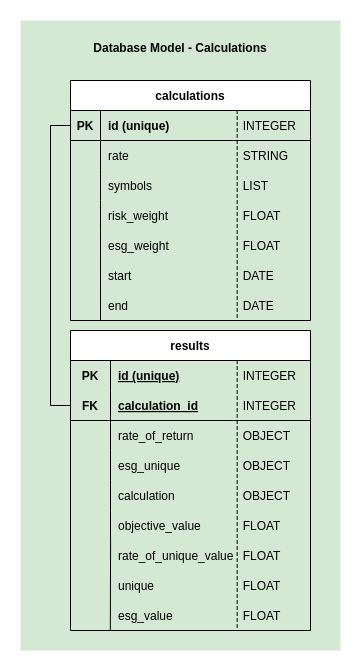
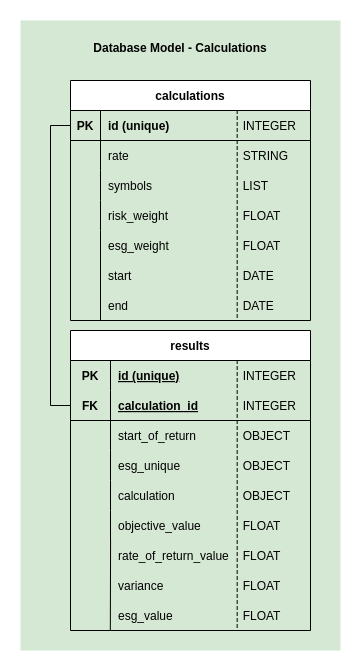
  <mxCell id="0" />
  <mxCell id="1" parent="0" />
  <mxCell id="2" value="&lt;br&gt;Database Model - Calculations" style="rounded=0;whiteSpace=wrap;html=1;verticalAlign=top;fontStyle=1;strokeWidth=0;strokeColor=none;fillColor=#d5e8d4;" parent="1" vertex="1"><mxGeometry x="20" width="320" height="630" as="geometry" y="20" /></mxCell>
  <mxCell id="3" value="" style="group" parent="1" vertex="1" connectable="0"><mxGeometry x="70" y="330" width="240" height="300" as="geometry" /></mxCell>
  <mxCell id="4" value="results" style="shape=table;startSize=30;container=1;collapsible=1;childLayout=tableLayout;fixedRows=1;rowLines=0;fontStyle=1;align=center;resizeLast=1;" parent="3" vertex="1"><mxGeometry width="240" height="300" as="geometry" /></mxCell>
  <mxCell id="5" value="" style="shape=tableRow;horizontal=0;startSize=0;swimlaneHead=0;swimlaneBody=0;fillColor=none;collapsible=0;dropTarget=0;points=[[0,0.5],[1,0.5]];portConstraint=eastwest;top=0;left=0;right=0;bottom=0;" parent="4" vertex="1"><mxGeometry y="30" width="240" height="30" as="geometry" /></mxCell>
  <mxCell id="6" value="PK" style="shape=partialRectangle;connectable=0;fillColor=none;top=0;left=0;bottom=0;right=0;fontStyle=1;overflow=hidden;" parent="5" vertex="1"><mxGeometry width="40" height="30" as="geometry"><mxRectangle width="40" height="30" as="alternateBounds" /></mxGeometry></mxCell>
  <mxCell id="7" value="id (unique)" style="shape=partialRectangle;connectable=0;fillColor=none;top=0;left=0;bottom=0;right=0;align=left;spacingLeft=6;fontStyle=5;overflow=hidden;" parent="5" vertex="1"><mxGeometry x="40" width="200" height="30" as="geometry"><mxRectangle width="200" height="30" as="alternateBounds" /></mxGeometry></mxCell>
  <mxCell id="8" value="" style="shape=tableRow;horizontal=0;startSize=0;swimlaneHead=0;swimlaneBody=0;fillColor=none;collapsible=0;dropTarget=0;points=[[0,0.5],[1,0.5]];portConstraint=eastwest;top=0;left=0;right=0;bottom=1;" parent="4" vertex="1"><mxGeometry y="60" width="240" height="30" as="geometry" /></mxCell>
  <mxCell id="9" value="FK" style="shape=partialRectangle;connectable=0;fillColor=none;top=0;left=0;bottom=0;right=0;fontStyle=1;overflow=hidden;" parent="8" vertex="1"><mxGeometry width="40" height="30" as="geometry"><mxRectangle width="40" height="30" as="alternateBounds" /></mxGeometry></mxCell>
  <mxCell id="10" value="calculation_id" style="shape=partialRectangle;connectable=0;fillColor=none;top=0;left=0;bottom=0;right=0;align=left;spacingLeft=6;fontStyle=5;overflow=hidden;" parent="8" vertex="1"><mxGeometry x="40" width="200" height="30" as="geometry"><mxRectangle width="200" height="30" as="alternateBounds" /></mxGeometry></mxCell>
  <mxCell id="11" value="" style="shape=tableRow;horizontal=0;startSize=0;swimlaneHead=0;swimlaneBody=0;fillColor=none;collapsible=0;dropTarget=0;points=[[0,0.5],[1,0.5]];portConstraint=eastwest;top=0;left=0;right=0;bottom=0;" parent="4" vertex="1"><mxGeometry y="90" width="240" height="30" as="geometry" /></mxCell>
  <mxCell id="12" value="" style="shape=partialRectangle;connectable=0;fillColor=none;top=0;left=0;bottom=0;right=0;editable=1;overflow=hidden;" parent="11" vertex="1"><mxGeometry width="40" height="30" as="geometry"><mxRectangle width="40" height="30" as="alternateBounds" /></mxGeometry></mxCell>
- <mxCell id="13" value="rate_of_return" style="shape=partialRectangle;connectable=0;fillColor=none;top=0;left=0;bottom=0;right=0;align=left;spacingLeft=6;overflow=hidden;" parent="11" vertex="1"><mxGeometry x="40" width="200" height="30" as="geometry"><mxRectangle width="200" height="30" as="alternateBounds" /></mxGeometry></mxCell>
+ <mxCell id="13" value="start_of_return" style="shape=partialRectangle;connectable=0;fillColor=none;top=0;left=0;bottom=0;right=0;align=left;spacingLeft=6;overflow=hidden;" parent="11" vertex="1"><mxGeometry x="40" width="200" height="30" as="geometry"><mxRectangle width="200" height="30" as="alternateBounds" /></mxGeometry></mxCell>
  <mxCell id="14" value="" style="shape=tableRow;horizontal=0;startSize=0;swimlaneHead=0;swimlaneBody=0;fillColor=none;collapsible=0;dropTarget=0;points=[[0,0.5],[1,0.5]];portConstraint=eastwest;top=0;left=0;right=0;bottom=0;" parent="4" vertex="1"><mxGeometry y="120" width="240" height="30" as="geometry" /></mxCell>
  <mxCell id="15" value="" style="shape=partialRectangle;connectable=0;fillColor=none;top=0;left=0;bottom=0;right=0;editable=1;overflow=hidden;" parent="14" vertex="1"><mxGeometry width="40" height="30" as="geometry"><mxRectangle width="40" height="30" as="alternateBounds" /></mxGeometry></mxCell>
  <mxCell id="16" value="esg_unique" style="shape=partialRectangle;connectable=0;fillColor=none;top=0;left=0;bottom=0;right=0;align=left;spacingLeft=6;overflow=hidden;" parent="14" vertex="1"><mxGeometry x="40" width="200" height="30" as="geometry"><mxRectangle width="200" height="30" as="alternateBounds" /></mxGeometry></mxCell>
  <mxCell id="17" value="" style="shape=tableRow;horizontal=0;startSize=0;swimlaneHead=0;swimlaneBody=0;fillColor=none;collapsible=0;dropTarget=0;points=[[0,0.5],[1,0.5]];portConstraint=eastwest;top=0;left=0;right=0;bottom=0;" parent="4" vertex="1"><mxGeometry y="150" width="240" height="30" as="geometry" /></mxCell>
  <mxCell id="18" value="" style="shape=partialRectangle;connectable=0;fillColor=none;top=0;left=0;bottom=0;right=0;editable=1;overflow=hidden;" parent="17" vertex="1"><mxGeometry width="40" height="30" as="geometry"><mxRectangle width="40" height="30" as="alternateBounds" /></mxGeometry></mxCell>
  <mxCell id="19" value="calculation" style="shape=partialRectangle;connectable=0;fillColor=none;top=0;left=0;bottom=0;right=0;align=left;spacingLeft=6;overflow=hidden;" parent="17" vertex="1"><mxGeometry x="40" width="200" height="30" as="geometry"><mxRectangle width="200" height="30" as="alternateBounds" /></mxGeometry></mxCell>
  <mxCell id="20" value="" style="shape=tableRow;horizontal=0;startSize=0;swimlaneHead=0;swimlaneBody=0;fillColor=none;collapsible=0;dropTarget=0;points=[[0,0.5],[1,0.5]];portConstraint=eastwest;top=0;left=0;right=0;bottom=0;" parent="4" vertex="1"><mxGeometry y="180" width="240" height="30" as="geometry" /></mxCell>
  <mxCell id="21" value="" style="shape=partialRectangle;connectable=0;fillColor=none;top=0;left=0;bottom=0;right=0;editable=1;overflow=hidden;" parent="20" vertex="1"><mxGeometry width="40" height="30" as="geometry"><mxRectangle width="40" height="30" as="alternateBounds" /></mxGeometry></mxCell>
  <mxCell id="22" value="objective_value" style="shape=partialRectangle;connectable=0;fillColor=none;top=0;left=0;bottom=0;right=0;align=left;spacingLeft=6;overflow=hidden;" parent="20" vertex="1"><mxGeometry x="40" width="200" height="30" as="geometry"><mxRectangle width="200" height="30" as="alternateBounds" /></mxGeometry></mxCell>
  <mxCell id="23" value="  INTEGER" style="shape=partialRectangle;fillColor=none;align=left;verticalAlign=middle;strokeColor=none;spacingLeft=34;rotatable=0;points=[[0,0.5],[1,0.5]];portConstraint=eastwest;dropTarget=0;" parent="3" vertex="1"><mxGeometry x="130" y="30" width="110" height="30" as="geometry" /></mxCell>
  <mxCell id="24" value="" style="shape=partialRectangle;top=0;left=0;bottom=0;fillColor=none;stokeWidth=1;dashed=1;align=left;verticalAlign=middle;spacingLeft=4;spacingRight=4;overflow=hidden;rotatable=0;points=[];portConstraint=eastwest;part=1;" parent="23" vertex="1" connectable="0"><mxGeometry width="36.667" height="30" as="geometry" /></mxCell>
  <mxCell id="25" value="  INTEGER" style="shape=partialRectangle;fillColor=none;align=left;verticalAlign=middle;strokeColor=none;spacingLeft=34;rotatable=0;points=[[0,0.5],[1,0.5]];portConstraint=eastwest;dropTarget=0;" parent="3" vertex="1"><mxGeometry x="130" y="60" width="110" height="30" as="geometry" /></mxCell>
  <mxCell id="26" value="" style="shape=partialRectangle;top=0;left=0;bottom=0;fillColor=none;stokeWidth=1;dashed=1;align=left;verticalAlign=middle;spacingLeft=4;spacingRight=4;overflow=hidden;rotatable=0;points=[];portConstraint=eastwest;part=1;" parent="25" vertex="1" connectable="0"><mxGeometry width="36.667" height="30" as="geometry" /></mxCell>
  <mxCell id="27" value="  OBJECT" style="shape=partialRectangle;fillColor=none;align=left;verticalAlign=middle;strokeColor=none;spacingLeft=34;rotatable=0;points=[[0,0.5],[1,0.5]];portConstraint=eastwest;dropTarget=0;" parent="3" vertex="1"><mxGeometry x="130" y="90" width="110" height="30" as="geometry" /></mxCell>
  <mxCell id="28" value="" style="shape=partialRectangle;top=0;left=0;bottom=0;fillColor=none;stokeWidth=1;dashed=1;align=left;verticalAlign=middle;spacingLeft=4;spacingRight=4;overflow=hidden;rotatable=0;points=[];portConstraint=eastwest;part=1;" parent="27" vertex="1" connectable="0"><mxGeometry width="36.667" height="30" as="geometry" /></mxCell>
  <mxCell id="29" value="  OBJECT" style="shape=partialRectangle;fillColor=none;align=left;verticalAlign=middle;strokeColor=none;spacingLeft=34;rotatable=0;points=[[0,0.5],[1,0.5]];portConstraint=eastwest;dropTarget=0;" parent="3" vertex="1"><mxGeometry x="130" y="120" width="110" height="30" as="geometry" /></mxCell>
  <mxCell id="30" value="" style="shape=partialRectangle;top=0;left=0;bottom=0;fillColor=none;stokeWidth=1;dashed=1;align=left;verticalAlign=middle;spacingLeft=4;spacingRight=4;overflow=hidden;rotatable=0;points=[];portConstraint=eastwest;part=1;" parent="29" vertex="1" connectable="0"><mxGeometry width="36.667" height="30" as="geometry" /></mxCell>
  <mxCell id="31" value="  OBJECT" style="shape=partialRectangle;fillColor=none;align=left;verticalAlign=middle;strokeColor=none;spacingLeft=34;rotatable=0;points=[[0,0.5],[1,0.5]];portConstraint=eastwest;dropTarget=0;" parent="3" vertex="1"><mxGeometry x="130" y="150" width="110" height="30" as="geometry" /></mxCell>
  <mxCell id="32" value="" style="shape=partialRectangle;top=0;left=0;bottom=0;fillColor=none;stokeWidth=1;dashed=1;align=left;verticalAlign=middle;spacingLeft=4;spacingRight=4;overflow=hidden;rotatable=0;points=[];portConstraint=eastwest;part=1;" parent="31" vertex="1" connectable="0"><mxGeometry width="36.667" height="30" as="geometry" /></mxCell>
  <mxCell id="33" value="  FLOAT" style="shape=partialRectangle;fillColor=none;align=left;verticalAlign=middle;strokeColor=none;spacingLeft=34;rotatable=0;points=[[0,0.5],[1,0.5]];portConstraint=eastwest;dropTarget=0;" parent="3" vertex="1"><mxGeometry x="130" y="180" width="110" height="30" as="geometry" /></mxCell>
  <mxCell id="34" value="" style="shape=partialRectangle;top=0;left=0;bottom=0;fillColor=none;stokeWidth=1;dashed=1;align=left;verticalAlign=middle;spacingLeft=4;spacingRight=4;overflow=hidden;rotatable=0;points=[];portConstraint=eastwest;part=1;" parent="33" vertex="1" connectable="0"><mxGeometry width="36.667" height="30" as="geometry" /></mxCell>
  <mxCell id="35" value="" style="group" parent="1" vertex="1" connectable="0"><mxGeometry x="70" y="80" width="240" height="240" as="geometry" /></mxCell>
  <mxCell id="36" value="calculations" style="shape=table;startSize=30;container=1;collapsible=1;childLayout=tableLayout;fixedRows=1;rowLines=0;fontStyle=1;align=center;resizeLast=1;" parent="35" vertex="1"><mxGeometry width="240" height="240" as="geometry" /></mxCell>
  <mxCell id="37" value="" style="shape=tableRow;horizontal=0;startSize=0;swimlaneHead=0;swimlaneBody=0;fillColor=none;collapsible=0;dropTarget=0;points=[[0,0.5],[1,0.5]];portConstraint=eastwest;top=0;left=0;right=0;bottom=1;" parent="36" vertex="1"><mxGeometry y="30" width="240" height="30" as="geometry" /></mxCell>
  <mxCell id="38" value="PK" style="shape=partialRectangle;connectable=0;fillColor=none;top=0;left=0;bottom=0;right=0;fontStyle=1;overflow=hidden;" parent="37" vertex="1"><mxGeometry width="30" height="30" as="geometry"><mxRectangle width="30" height="30" as="alternateBounds" /></mxGeometry></mxCell>
  <mxCell id="39" value="id (unique)" style="shape=partialRectangle;connectable=0;fillColor=none;top=0;left=0;bottom=0;right=0;align=left;spacingLeft=6;fontStyle=1;overflow=hidden;" parent="37" vertex="1"><mxGeometry x="30" width="210" height="30" as="geometry"><mxRectangle width="210" height="30" as="alternateBounds" /></mxGeometry></mxCell>
  <mxCell id="40" value="" style="shape=tableRow;horizontal=0;startSize=0;swimlaneHead=0;swimlaneBody=0;fillColor=none;collapsible=0;dropTarget=0;points=[[0,0.5],[1,0.5]];portConstraint=eastwest;top=0;left=0;right=0;bottom=0;" parent="36" vertex="1"><mxGeometry y="60" width="240" height="30" as="geometry" /></mxCell>
  <mxCell id="41" value="" style="shape=partialRectangle;connectable=0;fillColor=none;top=0;left=0;bottom=0;right=0;editable=1;overflow=hidden;" parent="40" vertex="1"><mxGeometry width="30" height="30" as="geometry"><mxRectangle width="30" height="30" as="alternateBounds" /></mxGeometry></mxCell>
  <mxCell id="42" value="rate" style="shape=partialRectangle;connectable=0;fillColor=none;top=0;left=0;bottom=0;right=0;align=left;spacingLeft=6;overflow=hidden;" parent="40" vertex="1"><mxGeometry x="30" width="210" height="30" as="geometry"><mxRectangle width="210" height="30" as="alternateBounds" /></mxGeometry></mxCell>
  <mxCell id="43" value="" style="shape=tableRow;horizontal=0;startSize=0;swimlaneHead=0;swimlaneBody=0;fillColor=none;collapsible=0;dropTarget=0;points=[[0,0.5],[1,0.5]];portConstraint=eastwest;top=0;left=0;right=0;bottom=0;" parent="36" vertex="1"><mxGeometry y="90" width="240" height="30" as="geometry" /></mxCell>
  <mxCell id="44" value="" style="shape=partialRectangle;connectable=0;fillColor=none;top=0;left=0;bottom=0;right=0;editable=1;overflow=hidden;" parent="43" vertex="1"><mxGeometry width="30" height="30" as="geometry"><mxRectangle width="30" height="30" as="alternateBounds" /></mxGeometry></mxCell>
  <mxCell id="45" value="symbols" style="shape=partialRectangle;connectable=0;fillColor=none;top=0;left=0;bottom=0;right=0;align=left;spacingLeft=6;overflow=hidden;" parent="43" vertex="1"><mxGeometry x="30" width="210" height="30" as="geometry"><mxRectangle width="210" height="30" as="alternateBounds" /></mxGeometry></mxCell>
  <mxCell id="46" value="" style="shape=tableRow;horizontal=0;startSize=0;swimlaneHead=0;swimlaneBody=0;fillColor=none;collapsible=0;dropTarget=0;points=[[0,0.5],[1,0.5]];portConstraint=eastwest;top=0;left=0;right=0;bottom=0;" parent="36" vertex="1"><mxGeometry y="120" width="240" height="30" as="geometry" /></mxCell>
  <mxCell id="47" value="" style="shape=partialRectangle;connectable=0;fillColor=none;top=0;left=0;bottom=0;right=0;editable=1;overflow=hidden;" parent="46" vertex="1"><mxGeometry width="30" height="30" as="geometry"><mxRectangle width="30" height="30" as="alternateBounds" /></mxGeometry></mxCell>
  <mxCell id="48" value="risk_weight" style="shape=partialRectangle;connectable=0;fillColor=none;top=0;left=0;bottom=0;right=0;align=left;spacingLeft=6;overflow=hidden;" parent="46" vertex="1"><mxGeometry x="30" width="210" height="30" as="geometry"><mxRectangle width="210" height="30" as="alternateBounds" /></mxGeometry></mxCell>
  <mxCell id="49" value="  INTEGER" style="shape=partialRectangle;fillColor=none;align=left;verticalAlign=middle;strokeColor=none;spacingLeft=34;rotatable=0;points=[[0,0.5],[1,0.5]];portConstraint=eastwest;dropTarget=0;" parent="35" vertex="1"><mxGeometry x="130" y="30" width="110" height="30" as="geometry" /></mxCell>
  <mxCell id="50" value="" style="shape=partialRectangle;top=0;left=0;bottom=0;fillColor=none;stokeWidth=1;dashed=1;align=left;verticalAlign=middle;spacingLeft=4;spacingRight=4;overflow=hidden;rotatable=0;points=[];portConstraint=eastwest;part=1;" parent="49" vertex="1" connectable="0"><mxGeometry width="36.667" height="30" as="geometry" /></mxCell>
  <mxCell id="51" value="  STRING" style="shape=partialRectangle;fillColor=none;align=left;verticalAlign=middle;strokeColor=none;spacingLeft=34;rotatable=0;points=[[0,0.5],[1,0.5]];portConstraint=eastwest;dropTarget=0;" parent="35" vertex="1"><mxGeometry x="130" y="60" width="110" height="30" as="geometry" /></mxCell>
  <mxCell id="52" value="" style="shape=partialRectangle;top=0;left=0;bottom=0;fillColor=none;stokeWidth=1;dashed=1;align=left;verticalAlign=middle;spacingLeft=4;spacingRight=4;overflow=hidden;rotatable=0;points=[];portConstraint=eastwest;part=1;" parent="51" vertex="1" connectable="0"><mxGeometry width="36.667" height="30" as="geometry" /></mxCell>
  <mxCell id="53" value="  LIST" style="shape=partialRectangle;fillColor=none;align=left;verticalAlign=middle;strokeColor=none;spacingLeft=34;rotatable=0;points=[[0,0.5],[1,0.5]];portConstraint=eastwest;dropTarget=0;" parent="35" vertex="1"><mxGeometry x="130" y="90" width="110" height="30" as="geometry" /></mxCell>
  <mxCell id="54" value="" style="shape=partialRectangle;top=0;left=0;bottom=0;fillColor=none;stokeWidth=1;dashed=1;align=left;verticalAlign=middle;spacingLeft=4;spacingRight=4;overflow=hidden;rotatable=0;points=[];portConstraint=eastwest;part=1;" parent="53" vertex="1" connectable="0"><mxGeometry width="36.667" height="30" as="geometry" /></mxCell>
  <mxCell id="55" value="  FLOAT" style="shape=partialRectangle;fillColor=none;align=left;verticalAlign=middle;strokeColor=none;spacingLeft=34;rotatable=0;points=[[0,0.5],[1,0.5]];portConstraint=eastwest;dropTarget=0;" parent="35" vertex="1"><mxGeometry x="130" y="120" width="110" height="30" as="geometry" /></mxCell>
  <mxCell id="56" value="" style="shape=partialRectangle;top=0;left=0;bottom=0;fillColor=none;stokeWidth=1;dashed=1;align=left;verticalAlign=middle;spacingLeft=4;spacingRight=4;overflow=hidden;rotatable=0;points=[];portConstraint=eastwest;part=1;" parent="55" vertex="1" connectable="0"><mxGeometry width="36.667" height="30" as="geometry" /></mxCell>
  <mxCell id="57" value="start" style="shape=partialRectangle;connectable=0;fillColor=none;top=0;left=0;bottom=0;right=0;align=left;spacingLeft=6;overflow=hidden;" vertex="1" parent="35"><mxGeometry x="30" y="180" width="210" height="30" as="geometry"><mxRectangle width="210" height="30" as="alternateBounds" /></mxGeometry></mxCell>
  <mxCell id="58" value="  DATE" style="shape=partialRectangle;fillColor=none;align=left;verticalAlign=middle;strokeColor=none;spacingLeft=34;rotatable=0;points=[[0,0.5],[1,0.5]];portConstraint=eastwest;dropTarget=0;" vertex="1" parent="35"><mxGeometry x="130" y="180" width="110" height="30" as="geometry" /></mxCell>
  <mxCell id="59" value="" style="shape=partialRectangle;top=0;left=0;bottom=0;fillColor=none;stokeWidth=1;dashed=1;align=left;verticalAlign=middle;spacingLeft=4;spacingRight=4;overflow=hidden;rotatable=0;points=[];portConstraint=eastwest;part=1;" vertex="1" connectable="0" parent="58"><mxGeometry width="36.667" height="30" as="geometry" /></mxCell>
  <mxCell id="60" style="edgeStyle=orthogonalEdgeStyle;rounded=0;orthogonalLoop=1;jettySize=auto;html=1;exitX=0;exitY=0.5;exitDx=0;exitDy=0;entryX=0;entryY=0.5;entryDx=0;entryDy=0;endArrow=none;endFill=0;" parent="1" source="37" target="8" edge="1"><mxGeometry relative="1" as="geometry" /></mxCell>
  <mxCell id="61" value="  FLOAT" style="shape=partialRectangle;fillColor=none;align=left;verticalAlign=middle;strokeColor=none;spacingLeft=34;rotatable=0;points=[[0,0.5],[1,0.5]];portConstraint=eastwest;dropTarget=0;" parent="1" vertex="1"><mxGeometry x="200" y="570" width="110" height="30" as="geometry" /></mxCell>
  <mxCell id="62" value="" style="shape=partialRectangle;top=0;left=0;bottom=0;fillColor=none;stokeWidth=1;dashed=1;align=left;verticalAlign=middle;spacingLeft=4;spacingRight=4;overflow=hidden;rotatable=0;points=[];portConstraint=eastwest;part=1;" parent="61" vertex="1" connectable="0"><mxGeometry width="36.667" height="30" as="geometry" /></mxCell>
  <mxCell id="63" value="  FLOAT" style="shape=partialRectangle;fillColor=none;align=left;verticalAlign=middle;strokeColor=none;spacingLeft=34;rotatable=0;points=[[0,0.5],[1,0.5]];portConstraint=eastwest;dropTarget=0;" parent="1" vertex="1"><mxGeometry x="200" y="540" width="110" height="30" as="geometry" /></mxCell>
  <mxCell id="64" value="" style="shape=partialRectangle;top=0;left=0;bottom=0;fillColor=none;stokeWidth=1;dashed=1;align=left;verticalAlign=middle;spacingLeft=4;spacingRight=4;overflow=hidden;rotatable=0;points=[];portConstraint=eastwest;part=1;" parent="63" vertex="1" connectable="0"><mxGeometry width="36.667" height="30" as="geometry" /></mxCell>
  <mxCell id="65" value="  FLOAT" style="shape=partialRectangle;fillColor=none;align=left;verticalAlign=middle;strokeColor=none;spacingLeft=34;rotatable=0;points=[[0,0.5],[1,0.5]];portConstraint=eastwest;dropTarget=0;" parent="1" vertex="1"><mxGeometry x="200" y="600" width="110" height="30" as="geometry" /></mxCell>
  <mxCell id="66" value="" style="shape=partialRectangle;top=0;left=0;bottom=0;fillColor=none;stokeWidth=1;dashed=1;align=left;verticalAlign=middle;spacingLeft=4;spacingRight=4;overflow=hidden;rotatable=0;points=[];portConstraint=eastwest;part=1;" parent="65" vertex="1" connectable="0"><mxGeometry width="36.667" height="30" as="geometry" /></mxCell>
  <mxCell id="67" value="" style="shape=tableRow;horizontal=0;startSize=0;swimlaneHead=0;swimlaneBody=0;fillColor=none;collapsible=0;dropTarget=0;points=[[0,0.5],[1,0.5]];portConstraint=eastwest;top=0;left=0;right=0;bottom=0;" parent="1" vertex="1"><mxGeometry x="70" y="540" width="240" height="30" as="geometry" /></mxCell>
  <mxCell id="68" value="" style="shape=partialRectangle;connectable=0;fillColor=none;top=0;left=0;bottom=0;right=0;editable=1;overflow=hidden;" parent="67" vertex="1"><mxGeometry width="40" height="30" as="geometry"><mxRectangle width="40" height="30" as="alternateBounds" /></mxGeometry></mxCell>
- <mxCell id="69" value="rate_of_unique_value" style="shape=partialRectangle;connectable=0;fillColor=none;top=0;left=0;bottom=0;right=0;align=left;spacingLeft=6;overflow=hidden;" parent="67" vertex="1"><mxGeometry x="40" width="130" height="30" as="geometry"><mxRectangle width="200" height="30" as="alternateBounds" /></mxGeometry></mxCell>
+ <mxCell id="69" value="rate_of_return_value" style="shape=partialRectangle;connectable=0;fillColor=none;top=0;left=0;bottom=0;right=0;align=left;spacingLeft=6;overflow=hidden;" parent="67" vertex="1"><mxGeometry x="40" width="130" height="30" as="geometry"><mxRectangle width="200" height="30" as="alternateBounds" /></mxGeometry></mxCell>
  <mxCell id="70" value="" style="shape=tableRow;horizontal=0;startSize=0;swimlaneHead=0;swimlaneBody=0;fillColor=none;collapsible=0;dropTarget=0;points=[[0,0.5],[1,0.5]];portConstraint=eastwest;top=0;left=0;right=0;bottom=0;" parent="1" vertex="1"><mxGeometry x="70" y="570" width="240" height="30" as="geometry" /></mxCell>
  <mxCell id="71" value="" style="shape=partialRectangle;connectable=0;fillColor=none;top=0;left=0;bottom=0;right=0;editable=1;overflow=hidden;" parent="70" vertex="1"><mxGeometry width="40" height="30" as="geometry"><mxRectangle width="40" height="30" as="alternateBounds" /></mxGeometry></mxCell>
- <mxCell id="72" value="unique" style="shape=partialRectangle;connectable=0;fillColor=none;top=0;left=0;bottom=0;right=0;align=left;spacingLeft=6;overflow=hidden;" parent="70" vertex="1"><mxGeometry x="40" width="130" height="30" as="geometry"><mxRectangle width="200" height="30" as="alternateBounds" /></mxGeometry></mxCell>
+ <mxCell id="72" value="variance" style="shape=partialRectangle;connectable=0;fillColor=none;top=0;left=0;bottom=0;right=0;align=left;spacingLeft=6;overflow=hidden;" parent="70" vertex="1"><mxGeometry x="40" width="130" height="30" as="geometry"><mxRectangle width="200" height="30" as="alternateBounds" /></mxGeometry></mxCell>
  <mxCell id="73" value="" style="shape=tableRow;horizontal=0;startSize=0;swimlaneHead=0;swimlaneBody=0;fillColor=none;collapsible=0;dropTarget=0;points=[[0,0.5],[1,0.5]];portConstraint=eastwest;top=0;left=0;right=0;bottom=0;" parent="1" vertex="1"><mxGeometry x="70" y="600" width="240" height="30" as="geometry" /></mxCell>
  <mxCell id="74" value="" style="shape=partialRectangle;connectable=0;fillColor=none;top=0;left=0;bottom=0;right=0;editable=1;overflow=hidden;" parent="73" vertex="1"><mxGeometry width="40" height="30" as="geometry"><mxRectangle width="40" height="30" as="alternateBounds" /></mxGeometry></mxCell>
  <mxCell id="75" value="esg_value" style="shape=partialRectangle;connectable=0;fillColor=none;top=0;left=0;bottom=0;right=0;align=left;spacingLeft=6;overflow=hidden;" parent="73" vertex="1"><mxGeometry x="40" width="130" height="30" as="geometry"><mxRectangle width="200" height="30" as="alternateBounds" /></mxGeometry></mxCell>
  <mxCell id="76" value="" style="endArrow=none;html=1;rounded=0;entryX=0.167;entryY=-0.018;entryDx=0;entryDy=0;entryPerimeter=0;exitX=0.166;exitY=1;exitDx=0;exitDy=0;exitPerimeter=0;" parent="1" source="73" target="67" edge="1"><mxGeometry width="50" height="50" relative="1" as="geometry"><mxPoint x="170" y="480" as="sourcePoint" /><mxPoint x="220" y="430" as="targetPoint" /></mxGeometry></mxCell>
  <mxCell id="77" value="  FLOAT" style="shape=partialRectangle;fillColor=none;align=left;verticalAlign=middle;strokeColor=none;spacingLeft=34;rotatable=0;points=[[0,0.5],[1,0.5]];portConstraint=eastwest;dropTarget=0;" parent="1" vertex="1"><mxGeometry x="200" y="230" width="110" height="30" as="geometry" /></mxCell>
  <mxCell id="78" value="" style="shape=partialRectangle;top=0;left=0;bottom=0;fillColor=none;stokeWidth=1;dashed=1;align=left;verticalAlign=middle;spacingLeft=4;spacingRight=4;overflow=hidden;rotatable=0;points=[];portConstraint=eastwest;part=1;" parent="77" vertex="1" connectable="0"><mxGeometry width="36.667" height="30" as="geometry" /></mxCell>
  <mxCell id="79" value="" style="shape=tableRow;horizontal=0;startSize=0;swimlaneHead=0;swimlaneBody=0;fillColor=none;collapsible=0;dropTarget=0;points=[[0,0.5],[1,0.5]];portConstraint=eastwest;top=0;left=0;right=0;bottom=0;" parent="1" vertex="1"><mxGeometry x="70" y="230" width="240" height="30" as="geometry" /></mxCell>
  <mxCell id="80" value="esg_weight" style="shape=partialRectangle;connectable=0;fillColor=none;top=0;left=0;bottom=0;right=0;align=left;spacingLeft=6;overflow=hidden;" parent="79" vertex="1"><mxGeometry x="30" width="210" height="30" as="geometry"><mxRectangle width="210" height="30" as="alternateBounds" /></mxGeometry></mxCell>
  <mxCell id="81" value="" style="endArrow=none;html=1;rounded=0;" parent="1" edge="1"><mxGeometry width="50" height="50" relative="1" as="geometry"><mxPoint x="100" y="320" as="sourcePoint" /><mxPoint x="100" y="230" as="targetPoint" /></mxGeometry></mxCell>
  <mxCell id="82" value="" style="shape=tableRow;horizontal=0;startSize=0;swimlaneHead=0;swimlaneBody=0;fillColor=none;collapsible=0;dropTarget=0;points=[[0,0.5],[1,0.5]];portConstraint=eastwest;top=0;left=0;right=0;bottom=0;" vertex="1" parent="1"><mxGeometry x="70" y="290" width="240" height="30" as="geometry" /></mxCell>
  <mxCell id="83" value="end" style="shape=partialRectangle;connectable=0;fillColor=none;top=0;left=0;bottom=0;right=0;align=left;spacingLeft=6;overflow=hidden;" vertex="1" parent="82"><mxGeometry x="30" width="210" height="30" as="geometry"><mxRectangle width="210" height="30" as="alternateBounds" /></mxGeometry></mxCell>
  <mxCell id="84" value="  DATE" style="shape=partialRectangle;fillColor=none;align=left;verticalAlign=middle;strokeColor=none;spacingLeft=34;rotatable=0;points=[[0,0.5],[1,0.5]];portConstraint=eastwest;dropTarget=0;" vertex="1" parent="1"><mxGeometry x="200" y="290" width="110" height="30" as="geometry" /></mxCell>
  <mxCell id="85" value="" style="shape=partialRectangle;top=0;left=0;bottom=0;fillColor=none;stokeWidth=1;dashed=1;align=left;verticalAlign=middle;spacingLeft=4;spacingRight=4;overflow=hidden;rotatable=0;points=[];portConstraint=eastwest;part=1;" vertex="1" connectable="0" parent="84"><mxGeometry width="36.667" height="30" as="geometry" /></mxCell>
